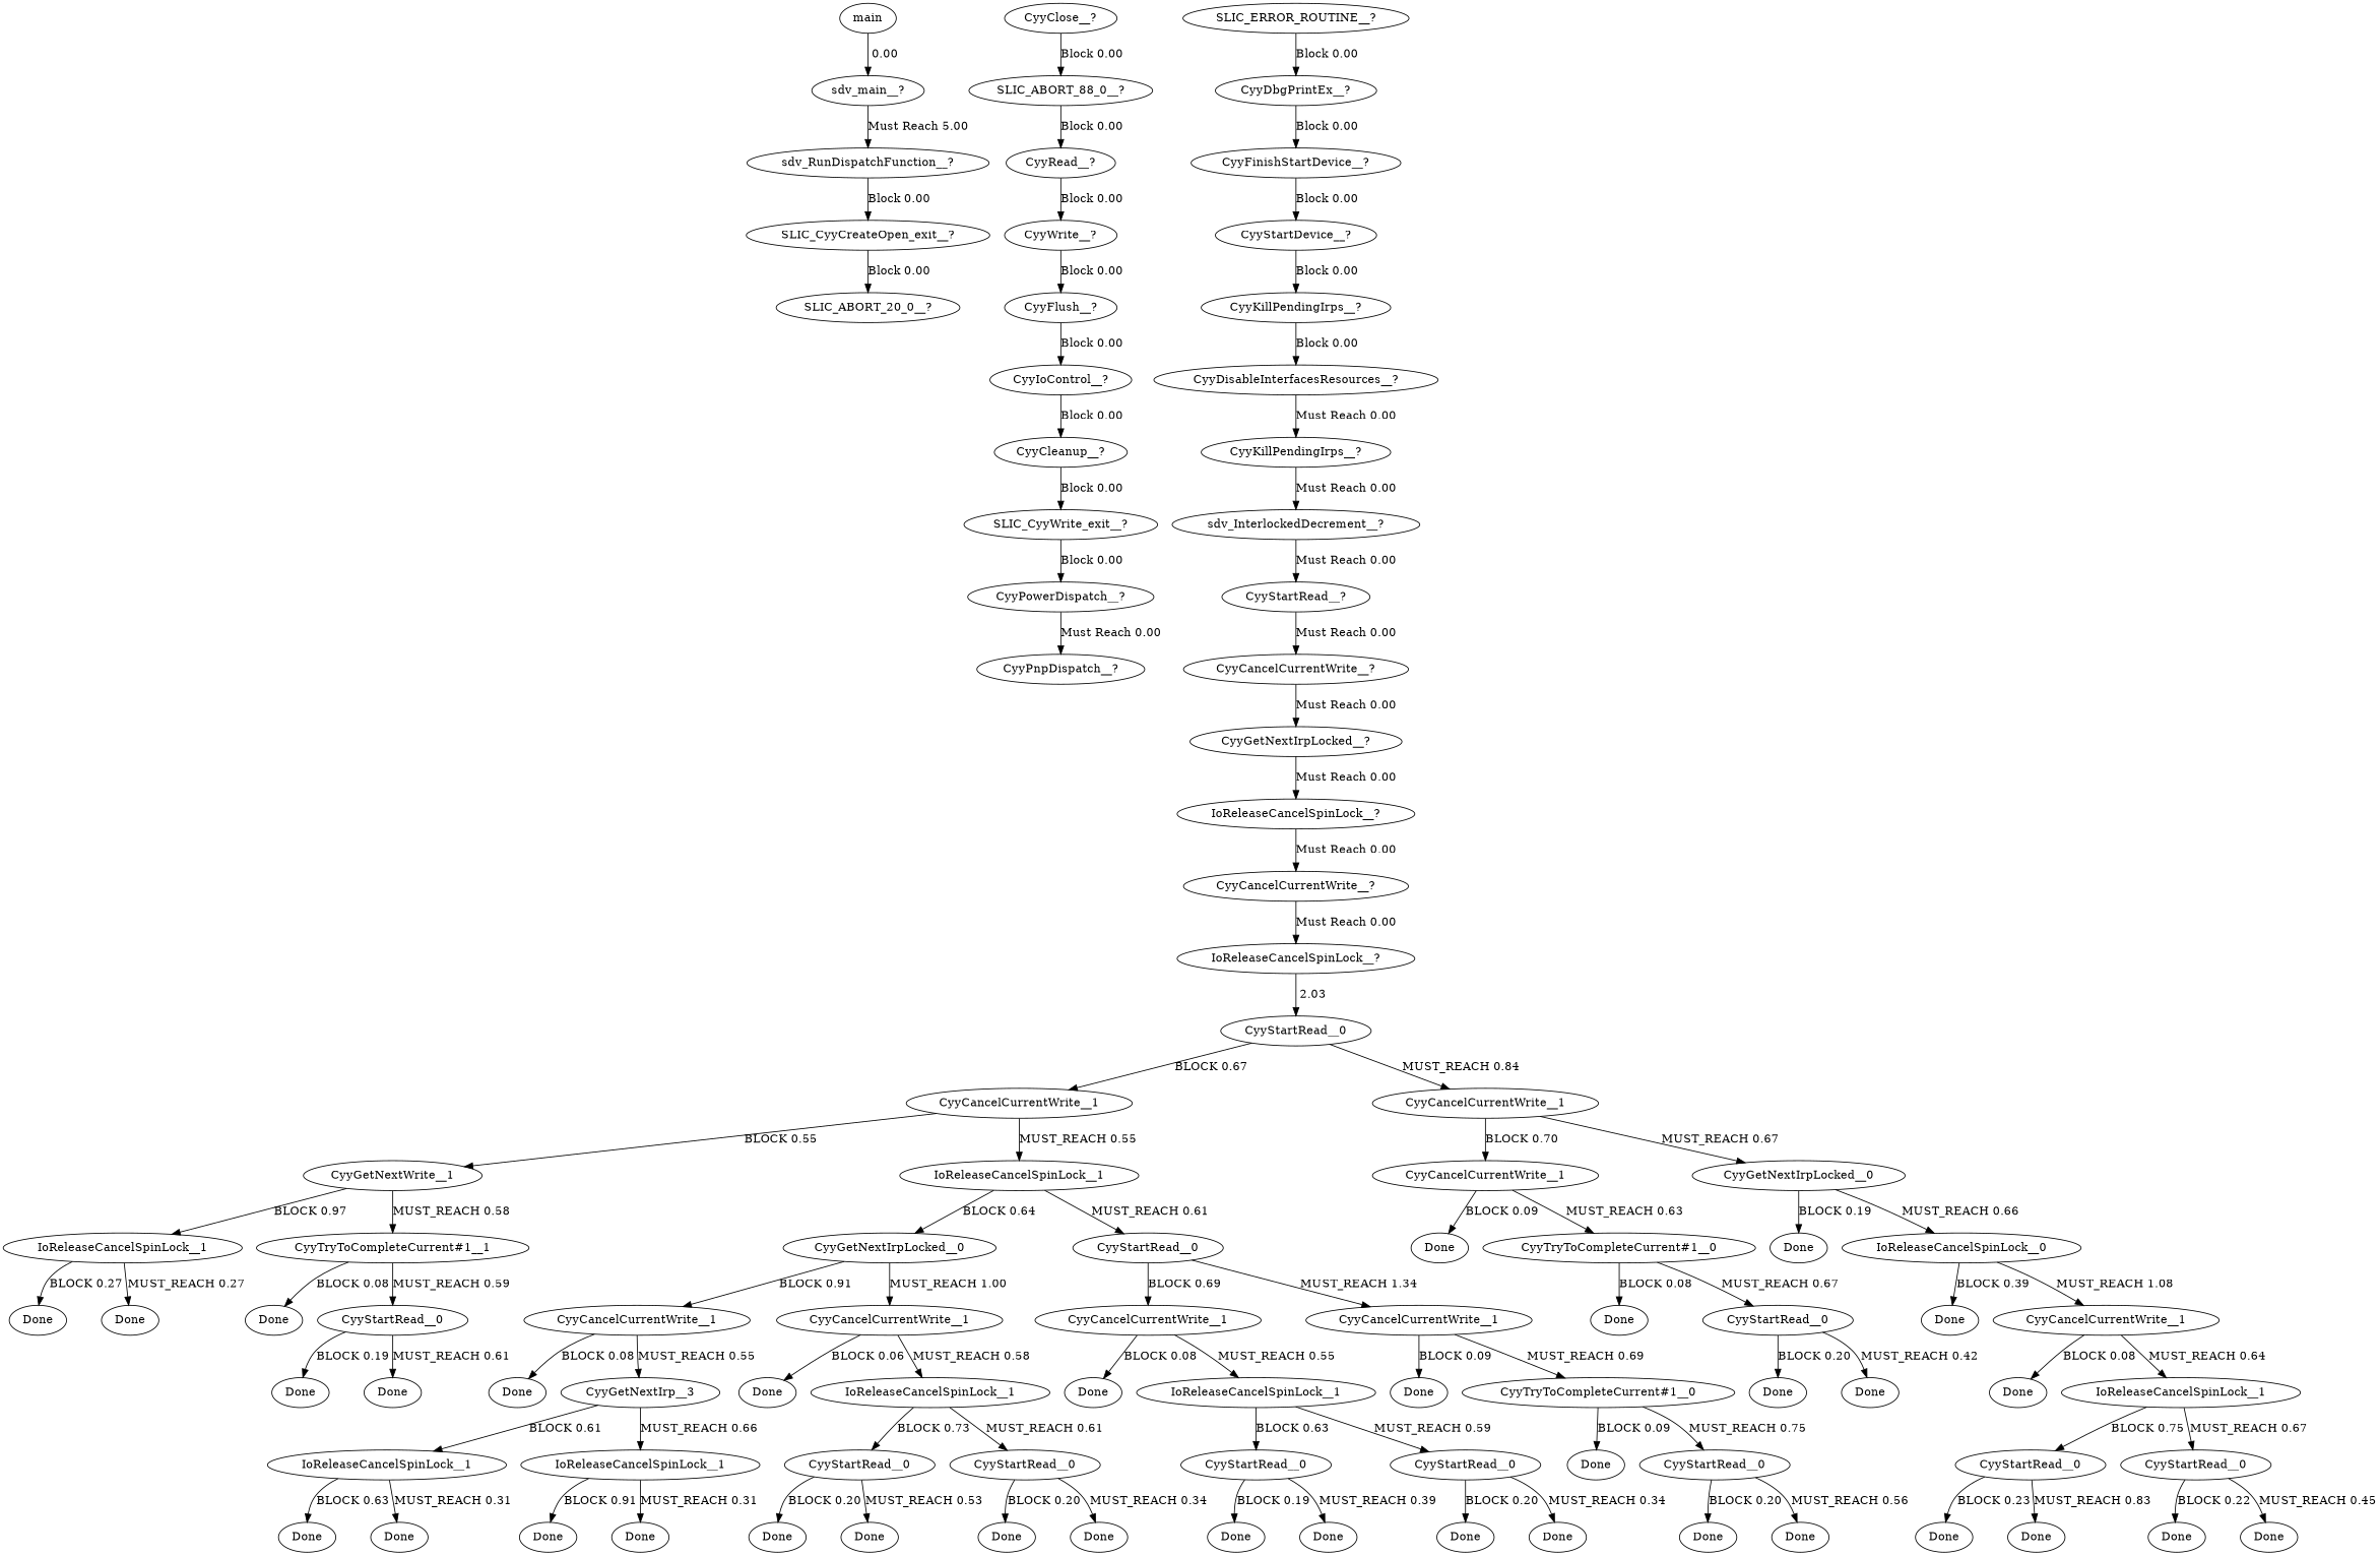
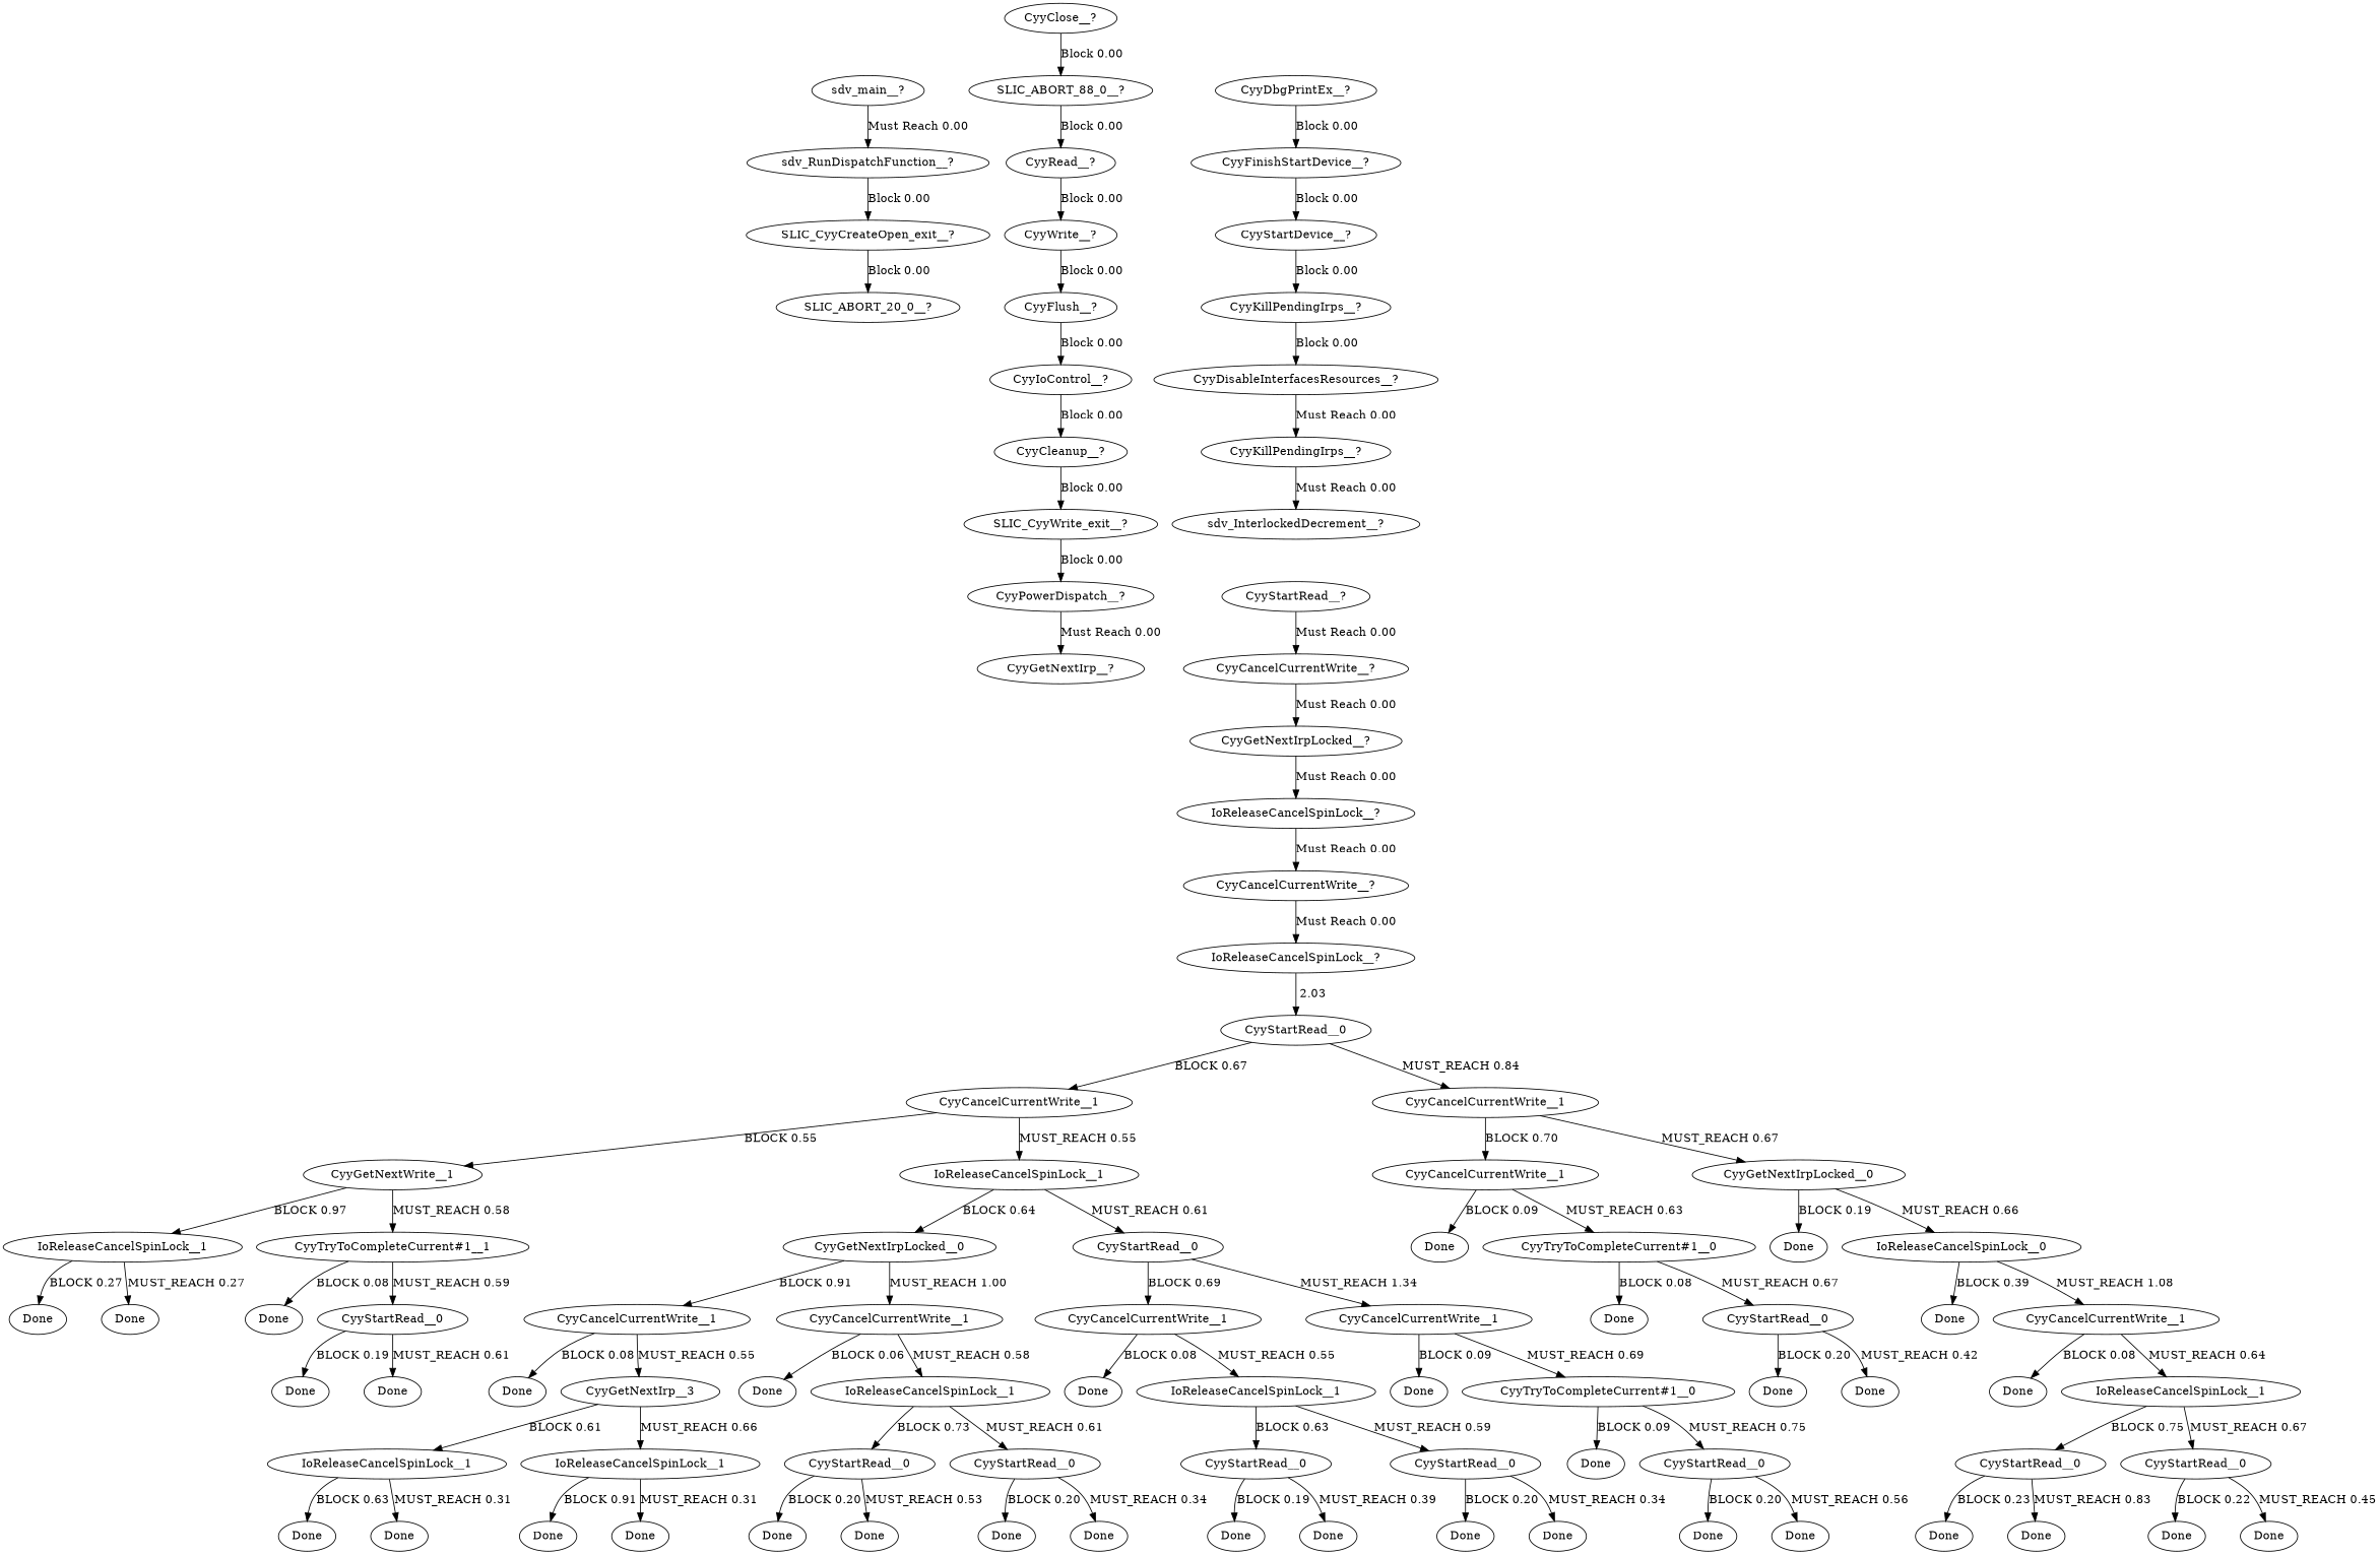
  digraph {
-   n1 [label=main]
    n2 [label="sdv_main__?"]
    n3 [label="sdv_RunDispatchFunction__?"]
    n4 [label="SLIC_CyyCreateOpen_exit__?"]
    n5 [label="SLIC_ABORT_20_0__?"]
    n6 [label="CyyClose__?"]
    n7 [label="SLIC_ABORT_88_0__?"]
    n8 [label="CyyRead__?"]
    n9 [label="CyyWrite__?"]
    n10 [label="CyyFlush__?"]
    n11 [label="CyyIoControl__?"]
    n12 [label="CyyCleanup__?"]
    n13 [label="SLIC_CyyWrite_exit__?"]
    n14 [label="CyyPowerDispatch__?"]
-   n15 [label="CyyPnpDispatch__?"]
-   n16 [label="SLIC_ERROR_ROUTINE__?"]
+   n15 [label="CyyGetNextIrp__?"]
    n17 [label="CyyDbgPrintEx__?"]
    n18 [label="CyyFinishStartDevice__?"]
    n19 [label="CyyStartDevice__?"]
    n20 [label="CyyKillPendingIrps__?"]
    n21 [label="CyyDisableInterfacesResources__?"]
    n22 [label="CyyKillPendingIrps__?"]
    n23 [label="sdv_InterlockedDecrement__?"]
    n24 [label="CyyStartRead__?"]
    n25 [label="CyyCancelCurrentWrite__?"]
    n26 [label="CyyGetNextIrpLocked__?"]
    n27 [label="IoReleaseCancelSpinLock__?"]
    n28 [label="CyyCancelCurrentWrite__?"]
    n29 [label="IoReleaseCancelSpinLock__?"]
    n30 [label=CyyStartRead__0]
    n31 [label=CyyCancelCurrentWrite__1]
    n32 [label=CyyCancelCurrentWrite__1]
    n33 [label=CyyGetNextWrite__1]
    n34 [label=IoReleaseCancelSpinLock__1]
    n35 [label=CyyCancelCurrentWrite__1]
    n36 [label=CyyGetNextIrpLocked__0]
    n37 [label=IoReleaseCancelSpinLock__1]
    n38 [label="CyyTryToCompleteCurrent#1__1"]
    n39 [label=CyyGetNextIrpLocked__0]
    n40 [label=CyyStartRead__0]
    n41 [label=Done]
    n42 [label=Done]
    n43 [label=Done]
    n44 [label=CyyStartRead__0]
    n45 [label=Done]
    n46 [label=Done]
    n47 [label=CyyCancelCurrentWrite__1]
    n48 [label=CyyCancelCurrentWrite__1]
    n49 [label=CyyCancelCurrentWrite__1]
    n50 [label=CyyCancelCurrentWrite__1]
    n51 [label=Done]
    n52 [label=CyyGetNextIrp__3]
    n53 [label=Done]
    n54 [label=IoReleaseCancelSpinLock__1]
    n55 [label=IoReleaseCancelSpinLock__1]
    n56 [label=IoReleaseCancelSpinLock__1]
    n57 [label=Done]
    n58 [label=Done]
    n59 [label=Done]
    n60 [label=Done]
    n61 [label=CyyStartRead__0]
    n62 [label=CyyStartRead__0]
    n63 [label=Done]
    n64 [label=Done]
    n65 [label=Done]
    n66 [label=Done]
    n67 [label=Done]
    n68 [label=IoReleaseCancelSpinLock__1]
    n69 [label=Done]
    n70 [label="CyyTryToCompleteCurrent#1__0"]
    n71 [label=CyyStartRead__0]
    n72 [label=CyyStartRead__0]
    n73 [label=Done]
    n74 [label=Done]
    n75 [label=Done]
    n76 [label=Done]
    n77 [label=Done]
    n78 [label=CyyStartRead__0]
    n79 [label=Done]
    n80 [label=Done]
    n81 [label=Done]
    n82 [label="CyyTryToCompleteCurrent#1__0"]
    n83 [label=Done]
    n84 [label=IoReleaseCancelSpinLock__0]
    n85 [label=Done]
    n86 [label=CyyStartRead__0]
    n87 [label=Done]
    n88 [label=Done]
    n89 [label=Done]
    n90 [label=CyyCancelCurrentWrite__1]
    n91 [label=Done]
    n92 [label=IoReleaseCancelSpinLock__1]
    n93 [label=CyyStartRead__0]
    n94 [label=CyyStartRead__0]
    n95 [label=Done]
    n96 [label=Done]
    n97 [label=Done]
    n98 [label=Done]
-   n1 -> n2 [label=" 0.00"]
-   n2 -> n3 [label="Must Reach 5.00"]
+   n2 -> n3 [label="Must Reach 0.00"]
    n3 -> n4 [label="Block 0.00"]
    n4 -> n5 [label="Block 0.00"]
    n6 -> n7 [label="Block 0.00"]
    n7 -> n8 [label="Block 0.00"]
    n8 -> n9 [label="Block 0.00"]
    n9 -> n10 [label="Block 0.00"]
    n10 -> n11 [label="Block 0.00"]
    n11 -> n12 [label="Block 0.00"]
    n12 -> n13 [label="Block 0.00"]
    n13 -> n14 [label="Block 0.00"]
    n14 -> n15 [label="Must Reach 0.00"]
-   n16 -> n17 [label="Block 0.00"]
    n17 -> n18 [label="Block 0.00"]
    n18 -> n19 [label="Block 0.00"]
    n19 -> n20 [label="Block 0.00"]
    n20 -> n21 [label="Block 0.00"]
    n21 -> n22 [label="Must Reach 0.00"]
    n22 -> n23 [label="Must Reach 0.00"]
-   n23 -> n24 [label="Must Reach 0.00"]
    n24 -> n25 [label="Must Reach 0.00"]
    n25 -> n26 [label="Must Reach 0.00"]
    n26 -> n27 [label="Must Reach 0.00"]
    n27 -> n28 [label="Must Reach 0.00"]
    n28 -> n29 [label="Must Reach 0.00"]
    n29 -> n30 [label=" 2.03"]
    n30 -> n31 [label="BLOCK 0.67"]
    n30 -> n32 [label="MUST_REACH 0.84"]
    n31 -> n33 [label="BLOCK 0.55"]
    n31 -> n34 [label="MUST_REACH 0.55"]
    n32 -> n35 [label="BLOCK 0.70"]
    n32 -> n36 [label="MUST_REACH 0.67"]
    n33 -> n37 [label="BLOCK 0.97"]
    n33 -> n38 [label="MUST_REACH 0.58"]
    n34 -> n39 [label="BLOCK 0.64"]
    n34 -> n40 [label="MUST_REACH 0.61"]
    n35 -> n81 [label="BLOCK 0.09"]
    n35 -> n82 [label="MUST_REACH 0.63"]
    n36 -> n83 [label="BLOCK 0.19"]
    n36 -> n84 [label="MUST_REACH 0.66"]
    n37 -> n41 [label="BLOCK 0.27"]
    n37 -> n42 [label="MUST_REACH 0.27"]
    n38 -> n43 [label="BLOCK 0.08"]
    n38 -> n44 [label="MUST_REACH 0.59"]
    n39 -> n47 [label="BLOCK 0.91"]
    n39 -> n48 [label="MUST_REACH 1.00"]
    n40 -> n49 [label="BLOCK 0.69"]
    n40 -> n50 [label="MUST_REACH 1.34"]
    n44 -> n45 [label="BLOCK 0.19"]
    n44 -> n46 [label="MUST_REACH 0.61"]
    n47 -> n51 [label="BLOCK 0.08"]
    n47 -> n52 [label="MUST_REACH 0.55"]
    n48 -> n53 [label="BLOCK 0.06"]
    n48 -> n54 [label="MUST_REACH 0.58"]
    n49 -> n67 [label="BLOCK 0.08"]
    n49 -> n68 [label="MUST_REACH 0.55"]
    n50 -> n69 [label="BLOCK 0.09"]
    n50 -> n70 [label="MUST_REACH 0.69"]
    n52 -> n55 [label="BLOCK 0.61"]
    n52 -> n56 [label="MUST_REACH 0.66"]
    n54 -> n61 [label="BLOCK 0.73"]
    n54 -> n62 [label="MUST_REACH 0.61"]
    n55 -> n57 [label="BLOCK 0.63"]
    n55 -> n58 [label="MUST_REACH 0.31"]
    n56 -> n59 [label="BLOCK 0.91"]
    n56 -> n60 [label="MUST_REACH 0.31"]
    n61 -> n63 [label="BLOCK 0.20"]
    n61 -> n64 [label="MUST_REACH 0.53"]
    n62 -> n65 [label="BLOCK 0.20"]
    n62 -> n66 [label="MUST_REACH 0.34"]
    n68 -> n71 [label="BLOCK 0.63"]
    n68 -> n72 [label="MUST_REACH 0.59"]
    n70 -> n77 [label="BLOCK 0.09"]
    n70 -> n78 [label="MUST_REACH 0.75"]
    n71 -> n73 [label="BLOCK 0.19"]
    n71 -> n74 [label="MUST_REACH 0.39"]
    n72 -> n75 [label="BLOCK 0.20"]
    n72 -> n76 [label="MUST_REACH 0.34"]
    n78 -> n79 [label="BLOCK 0.20"]
    n78 -> n80 [label="MUST_REACH 0.56"]
    n82 -> n85 [label="BLOCK 0.08"]
    n82 -> n86 [label="MUST_REACH 0.67"]
    n84 -> n89 [label="BLOCK 0.39"]
    n84 -> n90 [label="MUST_REACH 1.08"]
    n86 -> n87 [label="BLOCK 0.20"]
    n86 -> n88 [label="MUST_REACH 0.42"]
    n90 -> n91 [label="BLOCK 0.08"]
    n90 -> n92 [label="MUST_REACH 0.64"]
    n92 -> n93 [label="BLOCK 0.75"]
    n92 -> n94 [label="MUST_REACH 0.67"]
    n93 -> n95 [label="BLOCK 0.23"]
    n93 -> n96 [label="MUST_REACH 0.83"]
    n94 -> n97 [label="BLOCK 0.22"]
    n94 -> n98 [label="MUST_REACH 0.45"]
  }
